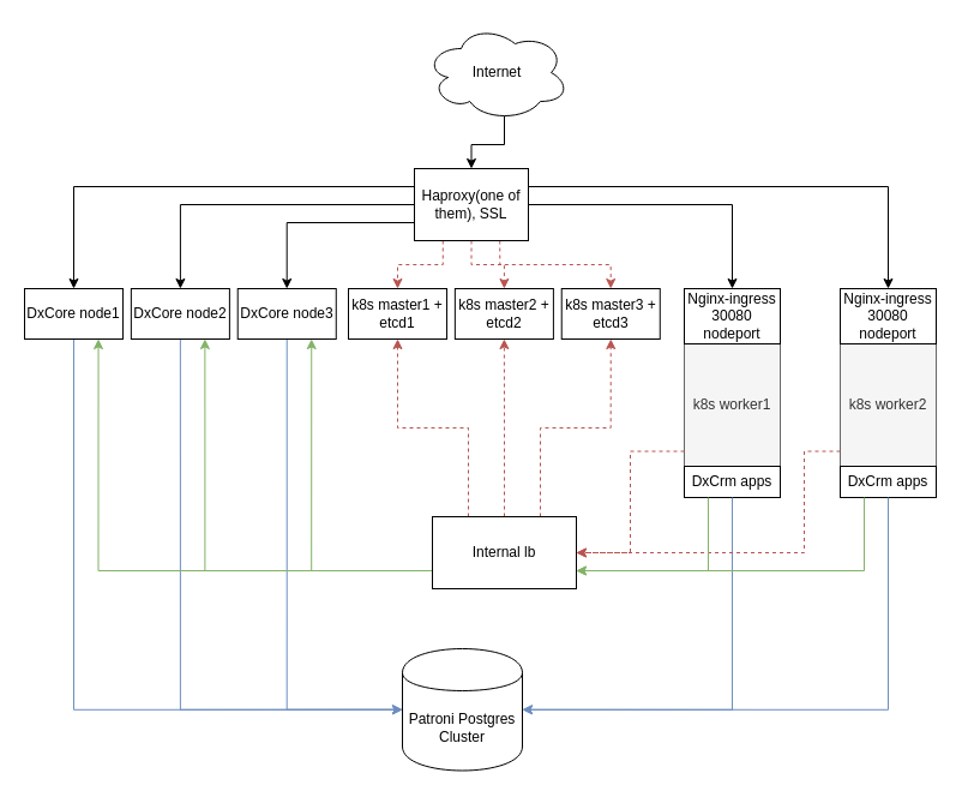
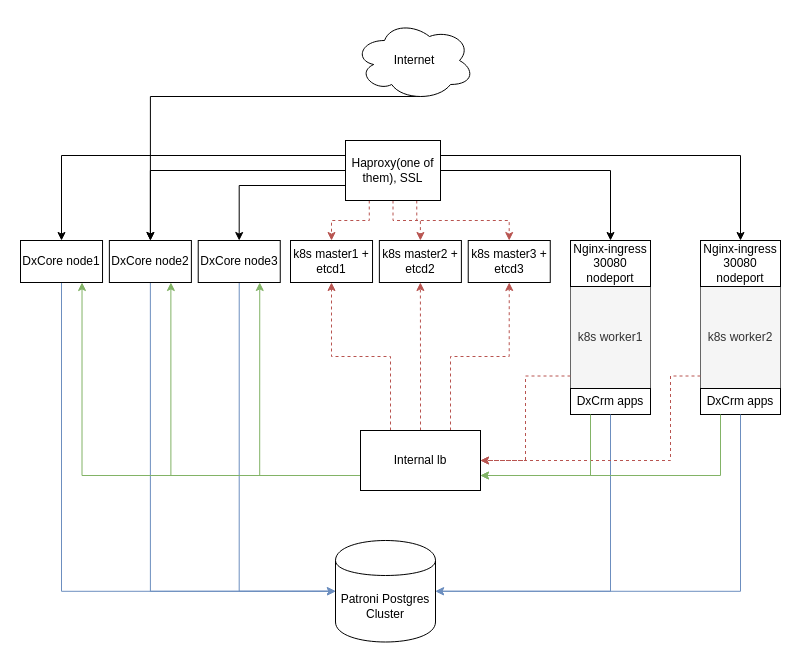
  <mxCell id="0" />
  <mxCell id="1" parent="0" />
- <mxCell id="2" style="edgeStyle=orthogonalEdgeStyle;rounded=0;orthogonalLoop=1;jettySize=auto;html=1;exitX=0.55;exitY=0.95;exitDx=0;exitDy=0;exitPerimeter=0;" edge="1" parent="1" source="3" target="12"><mxGeometry relative="1" as="geometry" /></mxCell>
+ <mxCell id="2" style="edgeStyle=orthogonalEdgeStyle;rounded=0;orthogonalLoop=1;jettySize=auto;html=1;exitX=0.55;exitY=0.95;exitDx=0;exitDy=0;exitPerimeter=0;" edge="1" parent="1" source="3" target="16"><mxGeometry relative="1" as="geometry" /></mxCell>
  <mxCell id="3" value="Internet" style="ellipse;shape=cloud;whiteSpace=wrap;html=1;" vertex="1" parent="1"><mxGeometry x="354" y="20" width="120" height="80" as="geometry" /></mxCell>
  <mxCell id="4" style="edgeStyle=orthogonalEdgeStyle;rounded=0;orthogonalLoop=1;jettySize=auto;html=1;exitX=1;exitY=0.5;exitDx=0;exitDy=0;" edge="1" parent="1" source="12" target="28"><mxGeometry relative="1" as="geometry" /></mxCell>
  <mxCell id="5" style="edgeStyle=orthogonalEdgeStyle;rounded=0;orthogonalLoop=1;jettySize=auto;html=1;exitX=1;exitY=0.25;exitDx=0;exitDy=0;" edge="1" parent="1" source="12" target="32"><mxGeometry relative="1" as="geometry" /></mxCell>
  <mxCell id="6" style="edgeStyle=orthogonalEdgeStyle;rounded=0;orthogonalLoop=1;jettySize=auto;html=1;exitX=0;exitY=0.25;exitDx=0;exitDy=0;" edge="1" parent="1" source="12" target="14"><mxGeometry relative="1" as="geometry" /></mxCell>
  <mxCell id="7" style="edgeStyle=orthogonalEdgeStyle;rounded=0;orthogonalLoop=1;jettySize=auto;html=1;exitX=0;exitY=0.5;exitDx=0;exitDy=0;" edge="1" parent="1" source="12" target="16"><mxGeometry relative="1" as="geometry" /></mxCell>
  <mxCell id="8" style="edgeStyle=orthogonalEdgeStyle;rounded=0;orthogonalLoop=1;jettySize=auto;html=1;exitX=0;exitY=0.75;exitDx=0;exitDy=0;" edge="1" parent="1" source="12" target="18"><mxGeometry relative="1" as="geometry" /></mxCell>
  <mxCell id="9" style="edgeStyle=orthogonalEdgeStyle;rounded=0;orthogonalLoop=1;jettySize=auto;html=1;exitX=0.25;exitY=1;exitDx=0;exitDy=0;fillColor=#f8cecc;strokeColor=#b85450;dashed=1;" edge="1" parent="1" source="12" target="19"><mxGeometry relative="1" as="geometry" /></mxCell>
  <mxCell id="10" style="edgeStyle=orthogonalEdgeStyle;rounded=0;orthogonalLoop=1;jettySize=auto;html=1;exitX=0.5;exitY=1;exitDx=0;exitDy=0;fillColor=#f8cecc;strokeColor=#b85450;dashed=1;" edge="1" parent="1" source="12" target="20"><mxGeometry relative="1" as="geometry" /></mxCell>
  <mxCell id="11" style="edgeStyle=orthogonalEdgeStyle;rounded=0;orthogonalLoop=1;jettySize=auto;html=1;exitX=0.75;exitY=1;exitDx=0;exitDy=0;fillColor=#f8cecc;strokeColor=#b85450;dashed=1;" edge="1" parent="1" source="12" target="21"><mxGeometry relative="1" as="geometry" /></mxCell>
  <mxCell id="12" value="Haproxy(one of them), SSL" style="rounded=0;whiteSpace=wrap;html=1;" vertex="1" parent="1"><mxGeometry x="345" y="140" width="95" height="60" as="geometry" /></mxCell>
  <mxCell id="13" style="edgeStyle=orthogonalEdgeStyle;rounded=0;orthogonalLoop=1;jettySize=auto;html=1;exitX=0.5;exitY=1;exitDx=0;exitDy=0;entryX=0;entryY=0.5;entryDx=0;entryDy=0;fillColor=#dae8fc;strokeColor=#6c8ebf;" edge="1" parent="1" source="14" target="22"><mxGeometry relative="1" as="geometry"><Array as="points"><mxPoint x="61" y="591" /></Array></mxGeometry></mxCell>
  <mxCell id="14" value="DxCore node1" style="rounded=0;whiteSpace=wrap;html=1;" vertex="1" parent="1"><mxGeometry x="20" y="240" width="82.025" height="42" as="geometry" /></mxCell>
  <mxCell id="15" style="edgeStyle=orthogonalEdgeStyle;rounded=0;orthogonalLoop=1;jettySize=auto;html=1;exitX=0.5;exitY=1;exitDx=0;exitDy=0;entryX=0;entryY=0.5;entryDx=0;entryDy=0;fillColor=#dae8fc;strokeColor=#6c8ebf;" edge="1" parent="1" source="16" target="22"><mxGeometry relative="1" as="geometry" /></mxCell>
  <mxCell id="16" value="DxCore node2" style="rounded=0;whiteSpace=wrap;html=1;" vertex="1" parent="1"><mxGeometry x="108.861" y="240" width="82.025" height="42" as="geometry" /></mxCell>
  <mxCell id="17" style="edgeStyle=orthogonalEdgeStyle;rounded=0;orthogonalLoop=1;jettySize=auto;html=1;exitX=0.5;exitY=1;exitDx=0;exitDy=0;entryX=0;entryY=0.5;entryDx=0;entryDy=0;fillColor=#dae8fc;strokeColor=#6c8ebf;" edge="1" parent="1" source="18" target="22"><mxGeometry relative="1" as="geometry"><Array as="points"><mxPoint x="239" y="591" /></Array></mxGeometry></mxCell>
  <mxCell id="18" value="DxCore node3" style="rounded=0;whiteSpace=wrap;html=1;" vertex="1" parent="1"><mxGeometry x="197.722" y="240" width="82.025" height="42" as="geometry" /></mxCell>
  <mxCell id="19" value="k8s master1 + etcd1" style="rounded=0;whiteSpace=wrap;html=1;" vertex="1" parent="1"><mxGeometry x="290.003" y="240" width="82.025" height="42" as="geometry" /></mxCell>
  <mxCell id="20" value="k8s master2 + etcd2" style="rounded=0;whiteSpace=wrap;html=1;" vertex="1" parent="1"><mxGeometry x="378.864" y="240" width="82.025" height="42" as="geometry" /></mxCell>
  <mxCell id="21" value="k8s master3 + etcd3" style="rounded=0;whiteSpace=wrap;html=1;" vertex="1" parent="1"><mxGeometry x="467.725" y="240" width="82.025" height="42" as="geometry" /></mxCell>
  <mxCell id="22" value="Patroni Postgres Cluster" style="shape=cylinder;whiteSpace=wrap;html=1;boundedLbl=1;backgroundOutline=1;" vertex="1" parent="1"><mxGeometry x="335" y="540" width="100" height="101.5" as="geometry" /></mxCell>
  <mxCell id="23" style="edgeStyle=orthogonalEdgeStyle;rounded=0;orthogonalLoop=1;jettySize=auto;html=1;exitX=0.75;exitY=0;exitDx=0;exitDy=0;entryX=0.5;entryY=1;entryDx=0;entryDy=0;fillColor=#f8cecc;strokeColor=#b85450;dashed=1;" edge="1" parent="1" source="39" target="21"><mxGeometry relative="1" as="geometry" /></mxCell>
  <mxCell id="24" style="edgeStyle=orthogonalEdgeStyle;rounded=0;orthogonalLoop=1;jettySize=auto;html=1;exitX=0.5;exitY=0;exitDx=0;exitDy=0;entryX=0.5;entryY=1;entryDx=0;entryDy=0;fillColor=#f8cecc;strokeColor=#b85450;dashed=1;" edge="1" parent="1" source="39" target="20"><mxGeometry relative="1" as="geometry" /></mxCell>
  <mxCell id="25" style="edgeStyle=orthogonalEdgeStyle;rounded=0;orthogonalLoop=1;jettySize=auto;html=1;exitX=0.25;exitY=0;exitDx=0;exitDy=0;fillColor=#f8cecc;strokeColor=#b85450;dashed=1;" edge="1" parent="1" source="39" target="19"><mxGeometry relative="1" as="geometry" /></mxCell>
  <mxCell id="26" value="" style="group" vertex="1" connectable="0" parent="1"><mxGeometry x="570" y="240" width="80" height="174" as="geometry" /></mxCell>
  <mxCell id="27" value="k8s worker1" style="rounded=0;whiteSpace=wrap;html=1;fillColor=#f5f5f5;strokeColor=#666666;fontColor=#333333;" vertex="1" parent="26"><mxGeometry y="20" width="80" height="154" as="geometry" /></mxCell>
  <mxCell id="28" value="Nginx-ingress 30080 nodeport" style="rounded=0;whiteSpace=wrap;html=1;" vertex="1" parent="26"><mxGeometry width="80" height="46" as="geometry" /></mxCell>
  <mxCell id="29" value="DxCrm apps" style="rounded=0;whiteSpace=wrap;html=1;" vertex="1" parent="26"><mxGeometry y="148" width="80" height="26" as="geometry" /></mxCell>
  <mxCell id="30" value="" style="group" vertex="1" connectable="0" parent="1"><mxGeometry x="700" y="240" width="80" height="174" as="geometry" /></mxCell>
  <mxCell id="31" value="k8s worker2" style="rounded=0;whiteSpace=wrap;html=1;fillColor=#f5f5f5;strokeColor=#666666;fontColor=#333333;" vertex="1" parent="30"><mxGeometry y="20" width="80" height="154" as="geometry" /></mxCell>
  <mxCell id="32" value="Nginx-ingress 30080 nodeport" style="rounded=0;whiteSpace=wrap;html=1;" vertex="1" parent="30"><mxGeometry width="80" height="46" as="geometry" /></mxCell>
  <mxCell id="33" value="DxCrm apps" style="rounded=0;whiteSpace=wrap;html=1;" vertex="1" parent="30"><mxGeometry y="148" width="80" height="26" as="geometry" /></mxCell>
  <mxCell id="34" style="edgeStyle=orthogonalEdgeStyle;rounded=0;orthogonalLoop=1;jettySize=auto;html=1;exitX=0.5;exitY=1;exitDx=0;exitDy=0;entryX=1;entryY=0.5;entryDx=0;entryDy=0;fillColor=#dae8fc;strokeColor=#6c8ebf;" edge="1" parent="1" source="33" target="22"><mxGeometry relative="1" as="geometry" /></mxCell>
  <mxCell id="35" style="edgeStyle=orthogonalEdgeStyle;rounded=0;orthogonalLoop=1;jettySize=auto;html=1;exitX=0.5;exitY=1;exitDx=0;exitDy=0;entryX=1;entryY=0.5;entryDx=0;entryDy=0;fillColor=#dae8fc;strokeColor=#6c8ebf;" edge="1" parent="1" source="29" target="22"><mxGeometry relative="1" as="geometry" /></mxCell>
  <mxCell id="36" style="edgeStyle=orthogonalEdgeStyle;rounded=0;orthogonalLoop=1;jettySize=auto;html=1;exitX=0;exitY=0.75;exitDx=0;exitDy=0;entryX=0.75;entryY=1;entryDx=0;entryDy=0;fillColor=#d5e8d4;strokeColor=#82b366;" edge="1" parent="1" source="39" target="18"><mxGeometry relative="1" as="geometry" /></mxCell>
  <mxCell id="37" style="edgeStyle=orthogonalEdgeStyle;rounded=0;orthogonalLoop=1;jettySize=auto;html=1;exitX=0;exitY=0.75;exitDx=0;exitDy=0;entryX=0.75;entryY=1;entryDx=0;entryDy=0;fillColor=#d5e8d4;strokeColor=#82b366;" edge="1" parent="1" source="39" target="16"><mxGeometry relative="1" as="geometry" /></mxCell>
  <mxCell id="38" style="edgeStyle=orthogonalEdgeStyle;rounded=0;orthogonalLoop=1;jettySize=auto;html=1;exitX=0;exitY=0.75;exitDx=0;exitDy=0;entryX=0.75;entryY=1;entryDx=0;entryDy=0;fillColor=#d5e8d4;strokeColor=#82b366;" edge="1" parent="1" source="39" target="14"><mxGeometry relative="1" as="geometry" /></mxCell>
  <mxCell id="39" value="Internal lb" style="rounded=0;whiteSpace=wrap;html=1;" vertex="1" parent="1"><mxGeometry x="360" y="430" width="120" height="60" as="geometry" /></mxCell>
  <mxCell id="40" style="edgeStyle=orthogonalEdgeStyle;rounded=0;orthogonalLoop=1;jettySize=auto;html=1;exitX=0;exitY=0.75;exitDx=0;exitDy=0;entryX=1;entryY=0.5;entryDx=0;entryDy=0;fillColor=#f8cecc;strokeColor=#b85450;dashed=1;" edge="1" parent="1" source="27" target="39"><mxGeometry relative="1" as="geometry" /></mxCell>
  <mxCell id="41" style="edgeStyle=orthogonalEdgeStyle;rounded=0;orthogonalLoop=1;jettySize=auto;html=1;exitX=0;exitY=0.75;exitDx=0;exitDy=0;entryX=1;entryY=0.5;entryDx=0;entryDy=0;dashed=1;fillColor=#f8cecc;strokeColor=#b85450;" edge="1" parent="1" source="31" target="39"><mxGeometry relative="1" as="geometry"><Array as="points"><mxPoint x="670" y="376" /><mxPoint x="670" y="460" /></Array></mxGeometry></mxCell>
  <mxCell id="42" style="edgeStyle=orthogonalEdgeStyle;rounded=0;orthogonalLoop=1;jettySize=auto;html=1;exitX=0.25;exitY=1;exitDx=0;exitDy=0;entryX=1;entryY=0.75;entryDx=0;entryDy=0;fillColor=#d5e8d4;strokeColor=#82b366;" edge="1" parent="1" source="29" target="39"><mxGeometry relative="1" as="geometry" /></mxCell>
  <mxCell id="43" style="edgeStyle=orthogonalEdgeStyle;rounded=0;orthogonalLoop=1;jettySize=auto;html=1;exitX=0.25;exitY=1;exitDx=0;exitDy=0;entryX=1;entryY=0.75;entryDx=0;entryDy=0;fillColor=#d5e8d4;strokeColor=#82b366;" edge="1" parent="1" source="33" target="39"><mxGeometry relative="1" as="geometry" /></mxCell>
